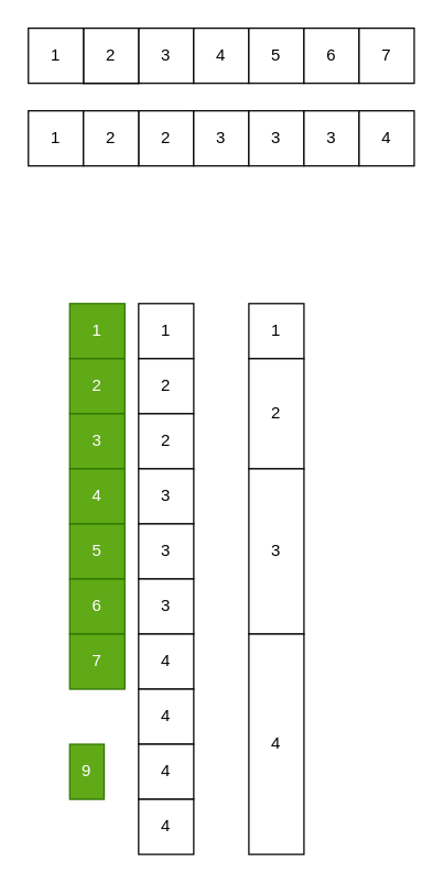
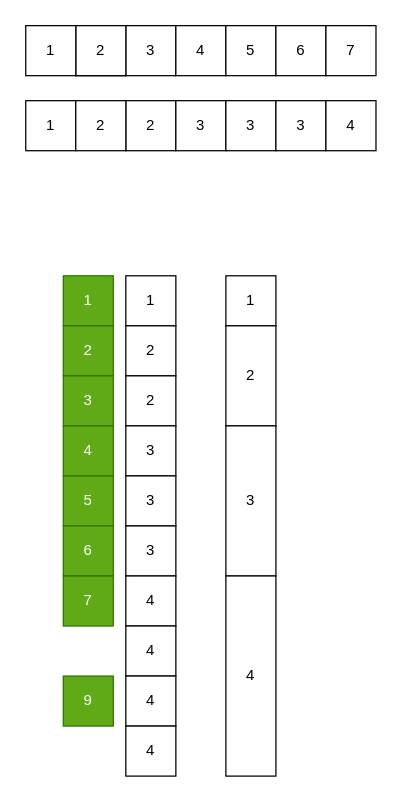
  <mxCell id="0" />
  <mxCell id="1" parent="0" />
  <mxCell id="2" value="1" style="rounded=0;whiteSpace=wrap;html=1;" vertex="1" parent="1"><mxGeometry x="20" y="80" width="40" height="40" as="geometry" /></mxCell>
  <mxCell id="3" value="2" style="rounded=0;whiteSpace=wrap;html=1;" vertex="1" parent="1"><mxGeometry x="60" y="20" width="40" height="40" as="geometry" /></mxCell>
  <mxCell id="4" value="3" style="rounded=0;whiteSpace=wrap;html=1;" vertex="1" parent="1"><mxGeometry x="100" y="20" width="40" height="40" as="geometry" /></mxCell>
  <mxCell id="5" value="4" style="rounded=0;whiteSpace=wrap;html=1;" vertex="1" parent="1"><mxGeometry x="140" y="20" width="40" height="40" as="geometry" /></mxCell>
  <mxCell id="6" value="5" style="rounded=0;whiteSpace=wrap;html=1;" vertex="1" parent="1"><mxGeometry x="180" y="20" width="40" height="40" as="geometry" /></mxCell>
  <mxCell id="7" value="6" style="rounded=0;whiteSpace=wrap;html=1;" vertex="1" parent="1"><mxGeometry x="220" y="20" width="40" height="40" as="geometry" /></mxCell>
  <mxCell id="8" value="7" style="rounded=0;whiteSpace=wrap;html=1;" vertex="1" parent="1"><mxGeometry x="260" y="20" width="40" height="40" as="geometry" /></mxCell>
  <mxCell id="9" value="2" style="rounded=0;whiteSpace=wrap;html=1;" vertex="1" parent="1"><mxGeometry x="100" y="80" width="40" height="40" as="geometry" /></mxCell>
  <mxCell id="10" value="2" style="rounded=0;whiteSpace=wrap;html=1;" vertex="1" parent="1"><mxGeometry x="60" y="20" width="40" height="40" as="geometry" /></mxCell>
  <mxCell id="11" value="2" style="rounded=0;whiteSpace=wrap;html=1;" vertex="1" parent="1"><mxGeometry x="60" y="80" width="40" height="40" as="geometry" /></mxCell>
  <mxCell id="12" value="3" style="rounded=0;whiteSpace=wrap;html=1;" vertex="1" parent="1"><mxGeometry x="140" y="80" width="40" height="40" as="geometry" /></mxCell>
  <mxCell id="13" value="3" style="rounded=0;whiteSpace=wrap;html=1;" vertex="1" parent="1"><mxGeometry x="180" y="80" width="40" height="40" as="geometry" /></mxCell>
  <mxCell id="14" value="3" style="rounded=0;whiteSpace=wrap;html=1;" vertex="1" parent="1"><mxGeometry x="220" y="80" width="40" height="40" as="geometry" /></mxCell>
  <mxCell id="15" value="1" style="rounded=0;whiteSpace=wrap;html=1;" vertex="1" parent="1"><mxGeometry x="20" y="20" width="40" height="40" as="geometry" /></mxCell>
  <mxCell id="16" value="4" style="rounded=0;whiteSpace=wrap;html=1;" vertex="1" parent="1"><mxGeometry x="260" y="80" width="40" height="40" as="geometry" /></mxCell>
  <mxCell id="17" value="1" style="rounded=0;whiteSpace=wrap;html=1;" vertex="1" parent="1"><mxGeometry x="100" y="220" width="40" height="40" as="geometry" /></mxCell>
  <mxCell id="18" value="2" style="rounded=0;whiteSpace=wrap;html=1;" vertex="1" parent="1"><mxGeometry x="100" y="260" width="40" height="40" as="geometry" /></mxCell>
  <mxCell id="19" value="2" style="rounded=0;whiteSpace=wrap;html=1;" vertex="1" parent="1"><mxGeometry x="100" y="300" width="40" height="40" as="geometry" /></mxCell>
  <mxCell id="20" value="3" style="rounded=0;whiteSpace=wrap;html=1;" vertex="1" parent="1"><mxGeometry x="100" y="340" width="40" height="40" as="geometry" /></mxCell>
  <mxCell id="21" value="3" style="rounded=0;whiteSpace=wrap;html=1;" vertex="1" parent="1"><mxGeometry x="100" y="380" width="40" height="40" as="geometry" /></mxCell>
  <mxCell id="22" value="3" style="rounded=0;whiteSpace=wrap;html=1;" vertex="1" parent="1"><mxGeometry x="100" y="420" width="40" height="40" as="geometry" /></mxCell>
  <mxCell id="23" value="4" style="rounded=0;whiteSpace=wrap;html=1;" vertex="1" parent="1"><mxGeometry x="100" y="460" width="40" height="40" as="geometry" /></mxCell>
  <mxCell id="24" value="4" style="rounded=0;whiteSpace=wrap;html=1;" vertex="1" parent="1"><mxGeometry x="100" y="500" width="40" height="40" as="geometry" /></mxCell>
  <mxCell id="25" value="4" style="rounded=0;whiteSpace=wrap;html=1;" vertex="1" parent="1"><mxGeometry x="100" y="540" width="40" height="40" as="geometry" /></mxCell>
  <mxCell id="26" value="4" style="rounded=0;whiteSpace=wrap;html=1;" vertex="1" parent="1"><mxGeometry x="100" y="580" width="40" height="40" as="geometry" /></mxCell>
  <mxCell id="27" value="1" style="rounded=0;whiteSpace=wrap;html=1;fillColor=#60a917;fontColor=#ffffff;strokeColor=#2D7600;" vertex="1" parent="1"><mxGeometry x="50" y="220" width="40" height="40" as="geometry" /></mxCell>
  <mxCell id="28" value="2" style="rounded=0;whiteSpace=wrap;html=1;fillColor=#60a917;fontColor=#ffffff;strokeColor=#2D7600;" vertex="1" parent="1"><mxGeometry x="50" y="260" width="40" height="40" as="geometry" /></mxCell>
  <mxCell id="29" value="3" style="rounded=0;whiteSpace=wrap;html=1;fillColor=#60a917;fontColor=#ffffff;strokeColor=#2D7600;" vertex="1" parent="1"><mxGeometry x="50" y="300" width="40" height="40" as="geometry" /></mxCell>
  <mxCell id="30" value="4" style="rounded=0;whiteSpace=wrap;html=1;fillColor=#60a917;fontColor=#ffffff;strokeColor=#2D7600;" vertex="1" parent="1"><mxGeometry x="50" y="340" width="40" height="40" as="geometry" /></mxCell>
  <mxCell id="31" value="5" style="rounded=0;whiteSpace=wrap;html=1;fillColor=#60a917;fontColor=#ffffff;strokeColor=#2D7600;" vertex="1" parent="1"><mxGeometry x="50" y="380" width="40" height="40" as="geometry" /></mxCell>
  <mxCell id="32" value="6" style="rounded=0;whiteSpace=wrap;html=1;fillColor=#60a917;fontColor=#ffffff;strokeColor=#2D7600;" vertex="1" parent="1"><mxGeometry x="50" y="420" width="40" height="40" as="geometry" /></mxCell>
  <mxCell id="33" value="7" style="rounded=0;whiteSpace=wrap;html=1;fillColor=#60a917;fontColor=#ffffff;strokeColor=#2D7600;" vertex="1" parent="1"><mxGeometry x="50" y="460" width="40" height="40" as="geometry" /></mxCell>
- <mxCell id="34" value="9" style="rounded=0;whiteSpace=wrap;html=1;fillColor=#60a917;fontColor=#ffffff;strokeColor=#2D7600;" vertex="1" parent="1"><mxGeometry x="50" y="540" width="25" height="40" as="geometry" /></mxCell>
+ <mxCell id="34" value="9" style="rounded=0;whiteSpace=wrap;html=1;fillColor=#60a917;fontColor=#ffffff;strokeColor=#2D7600;" vertex="1" parent="1"><mxGeometry x="50" y="540" width="40" height="40" as="geometry" /></mxCell>
  <mxCell id="35" value="1" style="rounded=0;whiteSpace=wrap;html=1;" vertex="1" parent="1"><mxGeometry x="180" y="220" width="40" height="40" as="geometry" /></mxCell>
  <mxCell id="36" value="2" style="rounded=0;whiteSpace=wrap;html=1;" vertex="1" parent="1"><mxGeometry x="180" y="260" width="40" height="80" as="geometry" /></mxCell>
  <mxCell id="37" value="3" style="rounded=0;whiteSpace=wrap;html=1;" vertex="1" parent="1"><mxGeometry x="180" y="340" width="40" height="120" as="geometry" /></mxCell>
  <mxCell id="38" value="4" style="rounded=0;whiteSpace=wrap;html=1;" vertex="1" parent="1"><mxGeometry x="180" y="460" width="40" height="160" as="geometry" /></mxCell>
